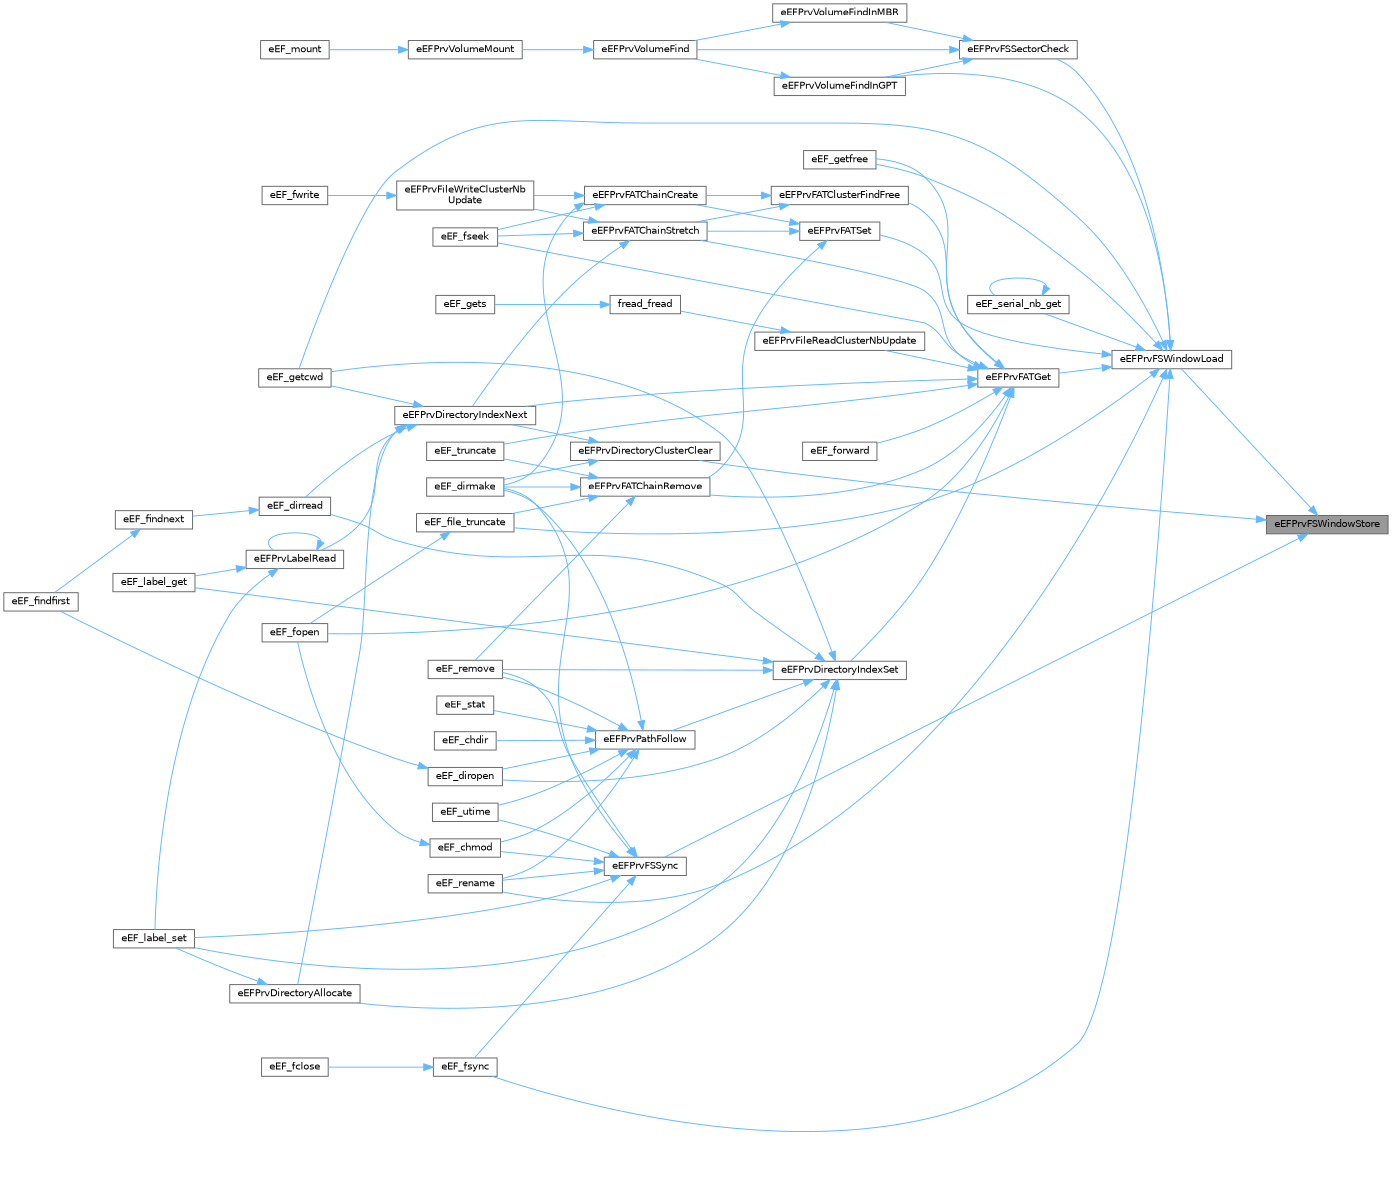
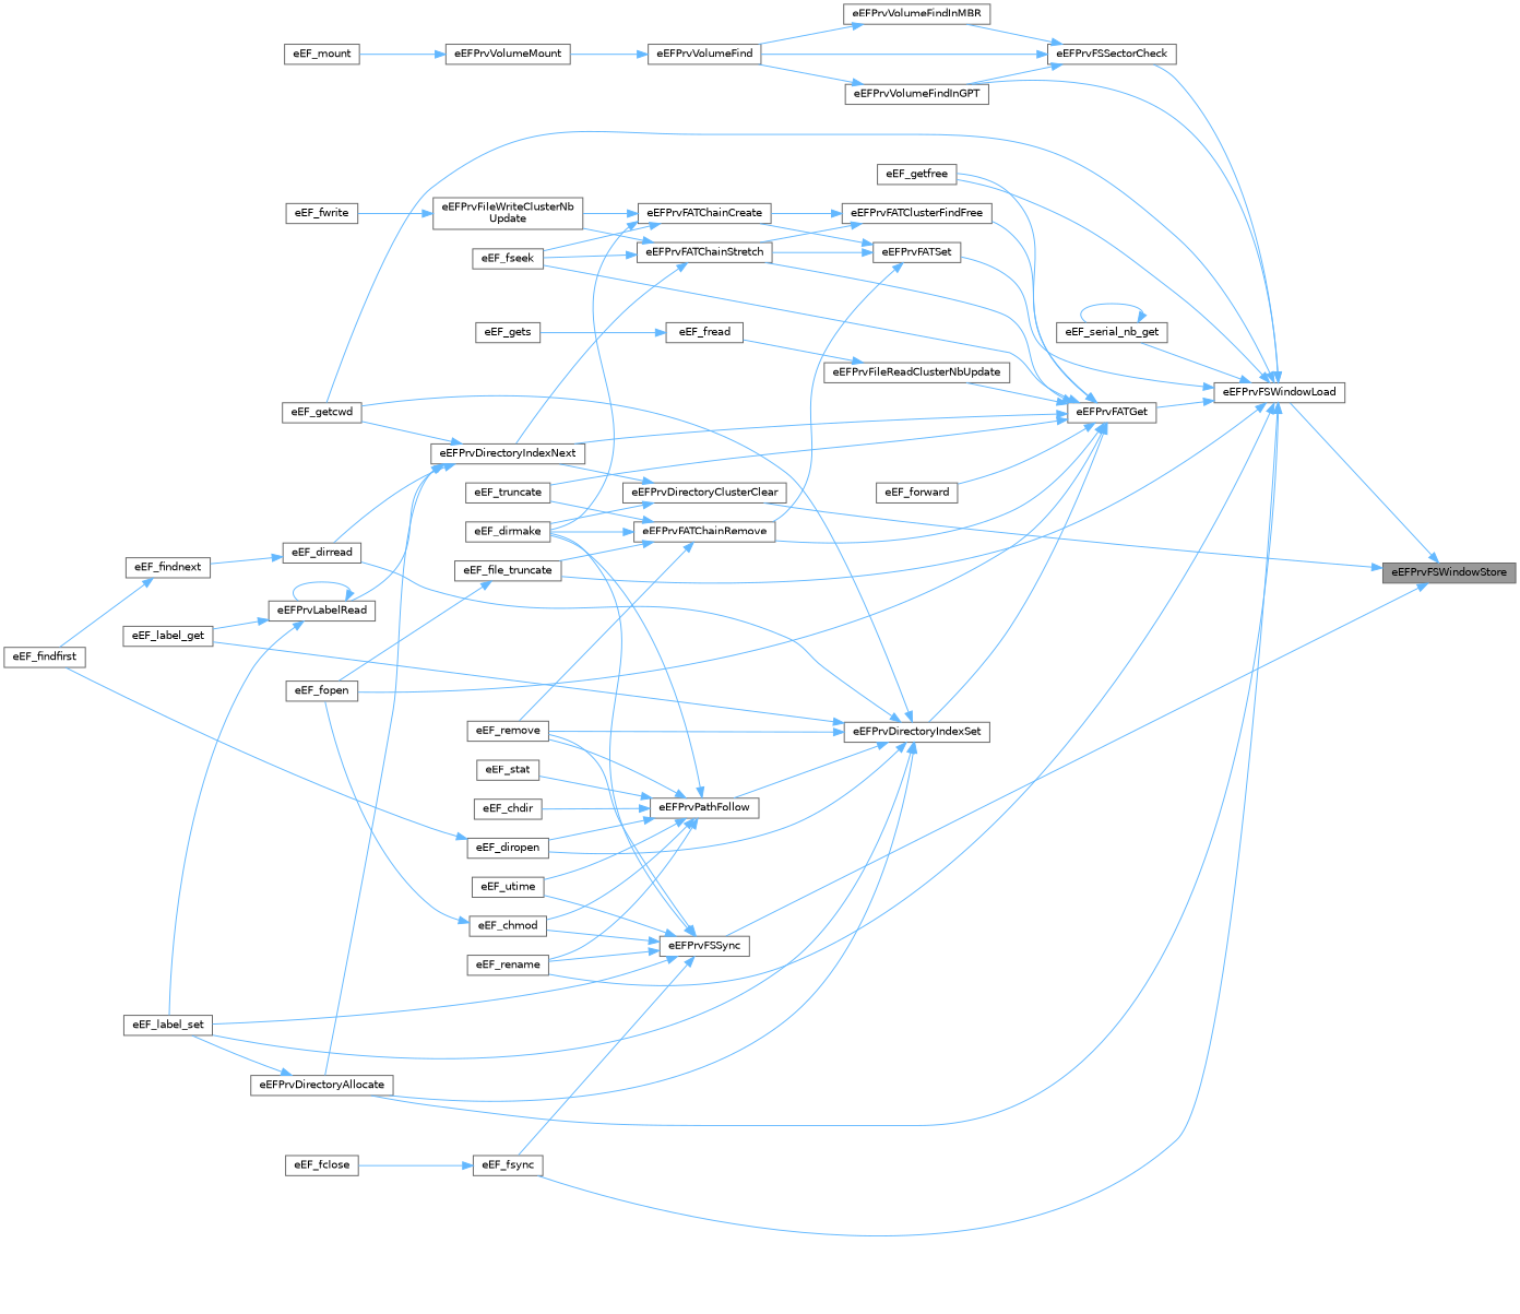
  digraph {
    rankdir=RL
    node [color=grey40 fillcolor=white fontname=Helvetica fontsize=10 shape=box style=filled]
    edge [color=steelblue1 dir=back fontname=Helvetica fontsize=10 labelfontname=Helvetica labelfontsize=10 style=solid]
    n1 [color=gray40 fillcolor=grey60 fontcolor=black height=0.2 label=eEFPrvFSWindowStore width=0.4]
    n2 [height=0.2 label=eEFPrvDirectoryClusterClear width=0.4]
    n3 [height=0.2 label=eEFPrvFSSync width=0.4]
    n4 [height=0.2 label=eEFPrvFSWindowLoad width=0.4]
    n5 [height=0.2 label=eEF_dirmake width=0.4]
    n6 [height=0.2 label=eEFPrvDirectoryIndexNext width=0.4]
    n7 [height=0.2 label=eEF_label_set width=0.4]
    n8 [height=0.2 label=eEF_chmod width=0.4]
    n9 [height=0.2 label=eEF_fsync width=0.4]
    n10 [height=0.2 label=eEF_remove width=0.4]
    n11 [height=0.2 label=eEF_rename width=0.4]
    n12 [height=0.2 label=eEF_utime width=0.4]
    n13 [height=0.2 label=eEF_getcwd width=0.4]
    n14 [height=0.2 label=eEFPrvDirectoryAllocate width=0.4]
    n15 [height=0.2 label=eEF_file_truncate width=0.4]
    n16 [height=0.2 label=eEF_getfree width=0.4]
    n17 [height=0.2 label=eEF_serial_nb_get width=0.4]
    n18 [height=0.2 label=eEFPrvFATGet width=0.4]
    n19 [height=0.2 label=eEFPrvFATSet width=0.4]
    n20 [height=0.2 label=eEFPrvFSSectorCheck width=0.4]
    n21 [height=0.2 label=eEFPrvVolumeFindInGPT width=0.4]
    n22 [height=0.2 label=eEF_dirread width=0.4]
    n23 [height=0.2 label=eEFPrvLabelRead width=0.4]
    n24 [height=0.2 label=eEF_findnext width=0.4]
    n25 [height=0.2 label=eEF_label_get width=0.4]
    n26 [height=0.2 label=eEF_findfirst width=0.4]
    n27 [height=0.2 label=eEF_fopen width=0.4]
    n28 [height=0.2 label=eEF_fclose width=0.4]
    n29 [height=0.2 label=eEF_forward width=0.4]
    n30 [height=0.2 label=eEF_fseek width=0.4]
    n31 [height=0.2 label=eEF_truncate width=0.4]
    n32 [height=0.2 label=eEFPrvDirectoryIndexSet width=0.4]
    n33 [height=0.2 label=eEFPrvFATChainRemove width=0.4]
    n34 [height=0.2 label=eEFPrvFATChainStretch width=0.4]
    n35 [height=0.2 label=eEFPrvFATClusterFindFree width=0.4]
    n36 [height=0.2 label=eEFPrvFileReadClusterNbUpdate width=0.4]
    n37 [height=0.2 label=eEFPrvFATChainCreate width=0.4]
    n38 [height=0.2 label=eEFPrvVolumeFind width=0.4]
    n39 [height=0.2 label=eEFPrvVolumeFindInMBR width=0.4]
    n40 [height=0.2 label=eEF_diropen width=0.4]
    n41 [height=0.2 label=eEFPrvPathFollow width=0.4]
    n42 [height=0.2 label="eEFPrvFileWriteClusterNb\lUpdate" width=0.4]
-   n43 [height=0.2 label=fread_fread width=0.4]
+   n43 [height=0.2 label=eEF_fread width=0.4]
    n44 [height=0.2 label=eEF_chdir width=0.4]
    n45 [height=0.2 label=eEF_stat width=0.4]
    n46 [height=0.2 label=eEF_fwrite width=0.4]
    n47 [height=0.2 label=eEF_gets width=0.4]
    n48 [height=0.2 label=eEFPrvVolumeMount width=0.4]
    n49 [height=0.2 label=eEF_mount width=0.4]
    n1 -> n2
    n1 -> n3
    n1 -> n4
    n2 -> n5
    n2 -> n6
    n3 -> n5
    n3 -> n7
    n3 -> n8
    n3 -> n9
    n3 -> n10
    n3 -> n11
    n3 -> n12
    n4 -> n9
    n4 -> n11
    n4 -> n13
+   n4 -> n14
    n4 -> n15
    n4 -> n16
    n4 -> n17
    n4 -> n18
    n4 -> n19
    n4 -> n20
    n4 -> n21
    n6 -> n13
    n6 -> n14
    n6 -> n22
    n6 -> n23
    n8 -> n27
    n9 -> n28
    n14 -> n7
    n15 -> n27
    n17 -> n17
    n18 -> n6
    n18 -> n16
    n18 -> n27
    n18 -> n29
    n18 -> n30
    n18 -> n31
    n18 -> n32
    n18 -> n33
    n18 -> n34
    n18 -> n35
    n18 -> n36
    n19 -> n33
    n19 -> n34
    n19 -> n37
    n20 -> n21
    n20 -> n38
    n20 -> n39
    n21 -> n38
    n22 -> n24
    n23 -> n7
    n23 -> n23
    n23 -> n25
    n24 -> n26
    n32 -> n7
    n32 -> n10
    n32 -> n13
    n32 -> n14
    n32 -> n22
    n32 -> n25
    n32 -> n40
    n32 -> n41
    n33 -> n5
    n33 -> n10
    n33 -> n15
    n33 -> n31
    n34 -> n6
    n34 -> n30
    n34 -> n42
    n35 -> n34
    n35 -> n37
    n36 -> n43
    n37 -> n5
    n37 -> n30
    n37 -> n42
    n38 -> n48
    n39 -> n38
    n40 -> n26
    n41 -> n5
    n41 -> n8
    n41 -> n10
    n41 -> n11
    n41 -> n12
    n41 -> n40
    n41 -> n44
    n41 -> n45
    n42 -> n46
    n43 -> n47
    n48 -> n49
  }
